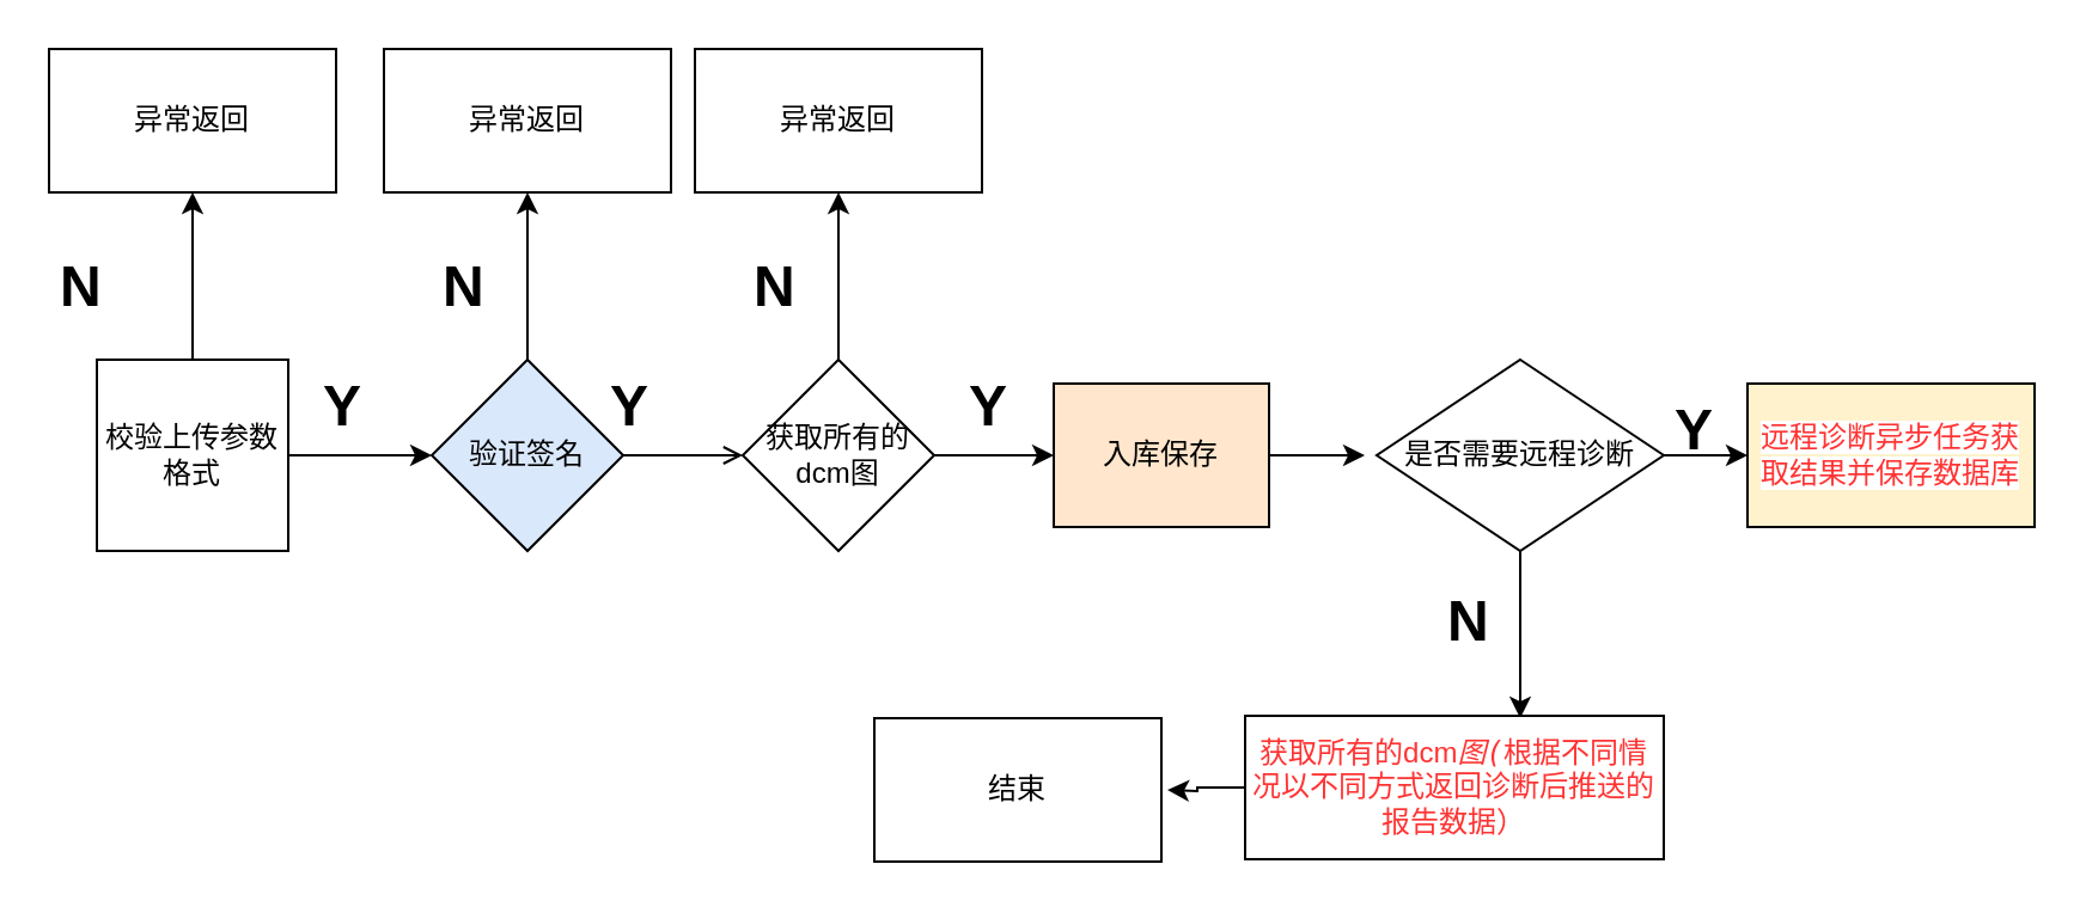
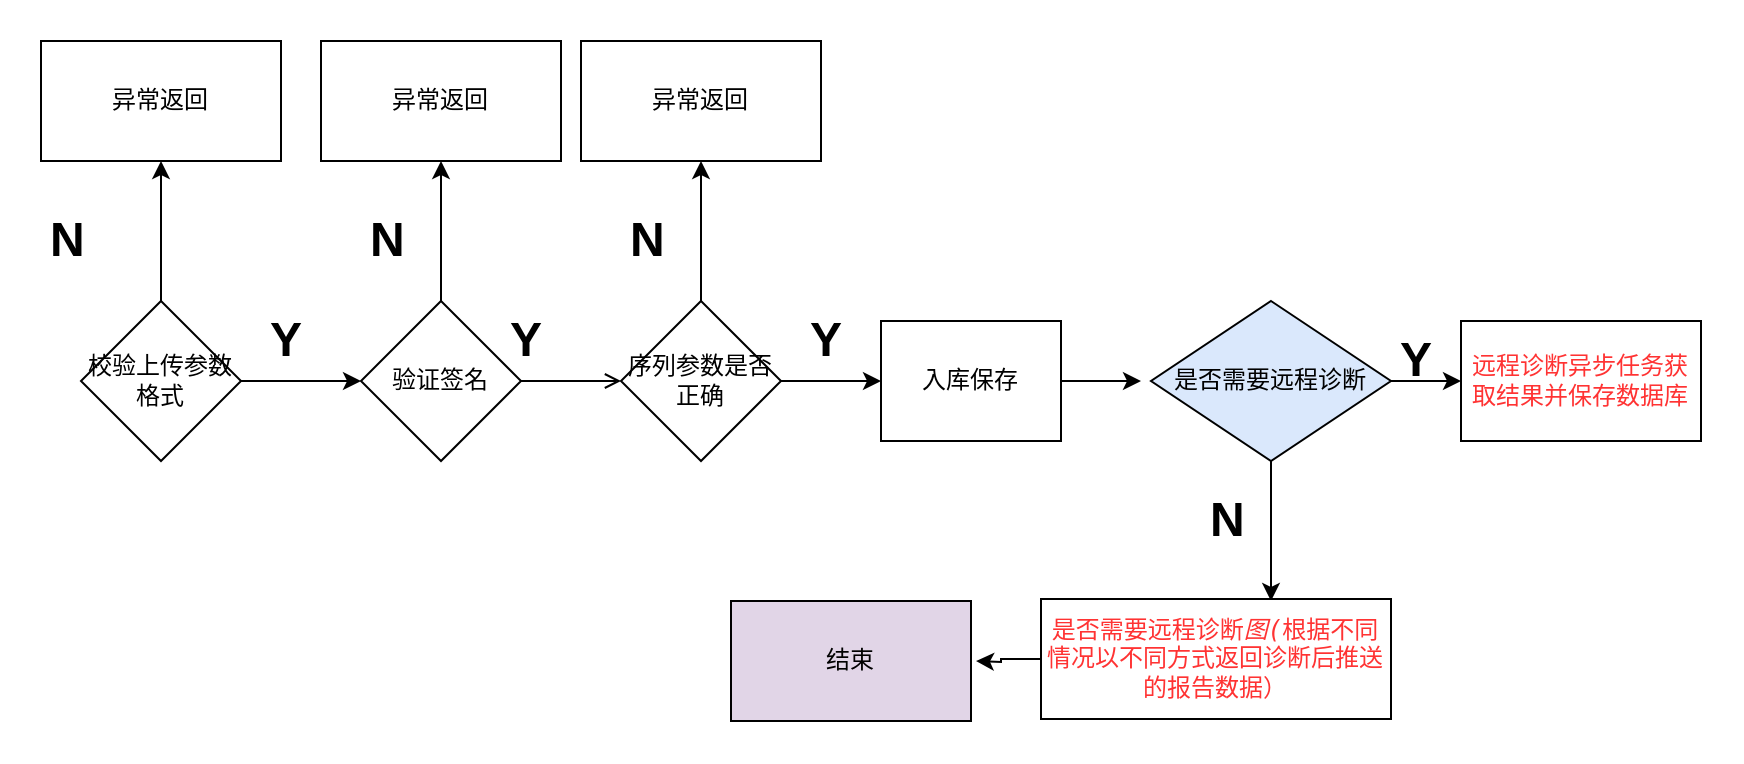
  <mxCell id="0" />
  <mxCell id="1" parent="0" />
  <mxCell id="2" value="" style="edgeStyle=orthogonalEdgeStyle;rounded=0;orthogonalLoop=1;jettySize=auto;html=1;" parent="1" source="4" target="5" edge="1"><mxGeometry relative="1" as="geometry" /></mxCell>
  <mxCell id="3" value="" style="edgeStyle=orthogonalEdgeStyle;rounded=0;orthogonalLoop=1;jettySize=auto;html=1;" parent="1" source="4" edge="1"><mxGeometry relative="1" as="geometry"><mxPoint x="180" y="190" as="targetPoint" /></mxGeometry></mxCell>
- <mxCell id="4" value="校验上传参数格式" style="whiteSpace=wrap;html=1;rounded=0;" parent="1" vertex="1"><mxGeometry x="40" y="150" width="80" height="80" as="geometry" /></mxCell>
+ <mxCell id="4" value="校验上传参数格式" style="rhombus;whiteSpace=wrap;html=1;" parent="1" vertex="1"><mxGeometry x="40" y="150" width="80" height="80" as="geometry" /></mxCell>
  <mxCell id="5" value="异常返回" style="whiteSpace=wrap;html=1;" parent="1" vertex="1"><mxGeometry x="20" y="20" width="120" height="60" as="geometry" /></mxCell>
  <mxCell id="6" style="edgeStyle=orthogonalEdgeStyle;rounded=0;orthogonalLoop=1;jettySize=auto;html=1;exitX=1;exitY=0.5;exitDx=0;exitDy=0;endArrow=open;" parent="1" source="8" target="11" edge="1"><mxGeometry relative="1" as="geometry"><mxPoint x="290" y="190" as="targetPoint" /></mxGeometry></mxCell>
  <mxCell id="7" style="edgeStyle=orthogonalEdgeStyle;rounded=0;orthogonalLoop=1;jettySize=auto;html=1;exitX=0.5;exitY=0;exitDx=0;exitDy=0;" parent="1" source="8" edge="1"><mxGeometry relative="1" as="geometry"><mxPoint x="220" y="80" as="targetPoint" /></mxGeometry></mxCell>
- <mxCell id="8" value="验证签名" style="rhombus;whiteSpace=wrap;html=1;fillColor=#dae8fc;" parent="1" vertex="1"><mxGeometry x="180" y="150" width="80" height="80" as="geometry" /></mxCell>
+ <mxCell id="8" value="验证签名" style="rhombus;whiteSpace=wrap;html=1;" parent="1" vertex="1"><mxGeometry x="180" y="150" width="80" height="80" as="geometry" /></mxCell>
  <mxCell id="9" style="edgeStyle=orthogonalEdgeStyle;rounded=0;orthogonalLoop=1;jettySize=auto;html=1;exitX=0.5;exitY=0;exitDx=0;exitDy=0;entryX=0.5;entryY=1;entryDx=0;entryDy=0;" parent="1" source="11" target="18" edge="1"><mxGeometry relative="1" as="geometry"><mxPoint x="330" y="100" as="targetPoint" /></mxGeometry></mxCell>
  <mxCell id="10" style="edgeStyle=orthogonalEdgeStyle;rounded=0;orthogonalLoop=1;jettySize=auto;html=1;exitX=1;exitY=0.5;exitDx=0;exitDy=0;" parent="1" source="11" edge="1"><mxGeometry relative="1" as="geometry"><mxPoint x="440" y="190" as="targetPoint" /></mxGeometry></mxCell>
- <mxCell id="11" value="获取所有的dcm图" style="rhombus;whiteSpace=wrap;html=1;" parent="1" vertex="1"><mxGeometry x="310" y="150" width="80" height="80" as="geometry" /></mxCell>
+ <mxCell id="11" value="序列参数是否正确" style="rhombus;whiteSpace=wrap;html=1;" parent="1" vertex="1"><mxGeometry x="310" y="150" width="80" height="80" as="geometry" /></mxCell>
  <mxCell id="12" value="&lt;h1&gt;N&lt;/h1&gt;" style="text;html=1;strokeColor=none;fillColor=none;spacing=5;spacingTop=-20;whiteSpace=wrap;overflow=hidden;rounded=0;" parent="1" vertex="1"><mxGeometry x="20" y="100" width="50" height="30" as="geometry" /></mxCell>
  <mxCell id="13" value="&lt;h1&gt;N&lt;/h1&gt;" style="text;html=1;strokeColor=none;fillColor=none;spacing=5;spacingTop=-20;whiteSpace=wrap;overflow=hidden;rounded=0;" parent="1" vertex="1"><mxGeometry x="180" y="100" width="50" height="30" as="geometry" /></mxCell>
  <mxCell id="14" value="&lt;h1&gt;Y&lt;/h1&gt;" style="text;html=1;strokeColor=none;fillColor=none;spacing=5;spacingTop=-20;whiteSpace=wrap;overflow=hidden;rounded=0;" parent="1" vertex="1"><mxGeometry x="130" y="150" width="50" height="30" as="geometry" /></mxCell>
  <mxCell id="15" value="&lt;h1&gt;Y&lt;/h1&gt;" style="text;html=1;strokeColor=none;fillColor=none;spacing=5;spacingTop=-20;whiteSpace=wrap;overflow=hidden;rounded=0;" parent="1" vertex="1"><mxGeometry x="250" y="150" width="50" height="30" as="geometry" /></mxCell>
  <mxCell id="16" value="异常返回" style="whiteSpace=wrap;html=1;" parent="1" vertex="1"><mxGeometry x="160" y="20" width="120" height="60" as="geometry" /></mxCell>
  <mxCell id="17" value="&lt;h1&gt;N&lt;/h1&gt;" style="text;html=1;strokeColor=none;fillColor=none;spacing=5;spacingTop=-20;whiteSpace=wrap;overflow=hidden;rounded=0;" parent="1" vertex="1"><mxGeometry x="310" y="100" width="50" height="30" as="geometry" /></mxCell>
  <mxCell id="18" value="异常返回" style="whiteSpace=wrap;html=1;" parent="1" vertex="1"><mxGeometry x="290" y="20" width="120" height="60" as="geometry" /></mxCell>
  <mxCell id="19" value="&lt;h1&gt;Y&lt;/h1&gt;" style="text;html=1;strokeColor=none;fillColor=none;spacing=5;spacingTop=-20;whiteSpace=wrap;overflow=hidden;rounded=0;" parent="1" vertex="1"><mxGeometry x="400" y="150" width="50" height="30" as="geometry" /></mxCell>
  <mxCell id="20" style="edgeStyle=orthogonalEdgeStyle;rounded=0;orthogonalLoop=1;jettySize=auto;html=1;exitX=1;exitY=0.5;exitDx=0;exitDy=0;" parent="1" source="21" edge="1"><mxGeometry relative="1" as="geometry"><mxPoint x="570" y="190" as="targetPoint" /></mxGeometry></mxCell>
- <mxCell id="21" value="入库保存" style="rounded=0;whiteSpace=wrap;html=1;fillColor=#ffe6cc;" parent="1" vertex="1"><mxGeometry x="440" y="160" width="90" height="60" as="geometry" /></mxCell>
+ <mxCell id="21" value="入库保存" style="rounded=0;whiteSpace=wrap;html=1;" parent="1" vertex="1"><mxGeometry x="440" y="160" width="90" height="60" as="geometry" /></mxCell>
  <mxCell id="22" style="edgeStyle=orthogonalEdgeStyle;rounded=0;orthogonalLoop=1;jettySize=auto;html=1;exitX=0.5;exitY=1;exitDx=0;exitDy=0;" parent="1" source="24" edge="1"><mxGeometry relative="1" as="geometry"><mxPoint x="635" y="300" as="targetPoint" /></mxGeometry></mxCell>
  <mxCell id="23" style="edgeStyle=orthogonalEdgeStyle;rounded=0;orthogonalLoop=1;jettySize=auto;html=1;exitX=1;exitY=0.5;exitDx=0;exitDy=0;" parent="1" source="24" edge="1"><mxGeometry relative="1" as="geometry"><mxPoint x="730" y="190" as="targetPoint" /></mxGeometry></mxCell>
- <mxCell id="24" value="是否需要远程诊断" style="rhombus;whiteSpace=wrap;html=1;" parent="1" vertex="1"><mxGeometry x="575" y="150" width="120" height="80" as="geometry" /></mxCell>
+ <mxCell id="24" value="是否需要远程诊断" style="rhombus;whiteSpace=wrap;html=1;fillColor=#dae8fc;" parent="1" vertex="1"><mxGeometry x="575" y="150" width="120" height="80" as="geometry" /></mxCell>
  <mxCell id="25" style="edgeStyle=orthogonalEdgeStyle;rounded=0;orthogonalLoop=1;jettySize=auto;html=1;exitX=1;exitY=0.5;exitDx=0;exitDy=0;" parent="1" edge="1"><mxGeometry relative="1" as="geometry"><mxPoint x="680" y="50" as="targetPoint" /><mxPoint x="680" y="50" as="sourcePoint" /></mxGeometry></mxCell>
- <mxCell id="26" value="&lt;span style=&quot;background-color: rgb(255, 255, 255);&quot;&gt;&lt;font color=&quot;#ff3333&quot;&gt;远程诊断异步任务获取结果并保存数据库&lt;/font&gt;&lt;/span&gt;" style="whiteSpace=wrap;html=1;fillColor=#fff2cc;" parent="1" vertex="1"><mxGeometry x="730" y="160" width="120" height="60" as="geometry" /></mxCell>
+ <mxCell id="26" value="&lt;span style=&quot;background-color: rgb(255, 255, 255);&quot;&gt;&lt;font color=&quot;#ff3333&quot;&gt;远程诊断异步任务获取结果并保存数据库&lt;/font&gt;&lt;/span&gt;" style="whiteSpace=wrap;html=1;" parent="1" vertex="1"><mxGeometry x="730" y="160" width="120" height="60" as="geometry" /></mxCell>
  <mxCell id="27" value="" style="edgeStyle=orthogonalEdgeStyle;rounded=0;orthogonalLoop=1;jettySize=auto;html=1;" parent="1" source="28" edge="1"><mxGeometry relative="1" as="geometry"><mxPoint x="487.5" y="330" as="targetPoint" /></mxGeometry></mxCell>
- <mxCell id="28" value="&lt;font color=&quot;#ff3333&quot;&gt;获取所有的dcm&lt;font face=&quot;宋体, monospace&quot;&gt;&lt;i&gt;图(&lt;/i&gt;&lt;/font&gt;&lt;/font&gt;&lt;span style=&quot;color: rgb(255, 51, 51); background-color: rgb(255, 255, 255);&quot;&gt;根据不同情况以不同方式返回诊断后推送的报告数据）&lt;/span&gt;&lt;span style=&quot;background-color: rgb(255, 255, 255);&quot;&gt;&lt;font color=&quot;#ff3333&quot;&gt;&lt;span style=&quot;font-family: 宋体, monospace; font-size: 9pt; font-style: italic;&quot;&gt;&lt;br&gt;&lt;/span&gt;&lt;/font&gt;&lt;/span&gt;" style="rounded=0;whiteSpace=wrap;html=1;" parent="1" vertex="1"><mxGeometry x="520" y="299" width="175" height="60" as="geometry" /></mxCell>
+ <mxCell id="28" value="&lt;font color=&quot;#ff3333&quot;&gt;是否需要远程诊断&lt;font face=&quot;宋体, monospace&quot;&gt;&lt;i&gt;图(&lt;/i&gt;&lt;/font&gt;&lt;/font&gt;&lt;span style=&quot;color: rgb(255, 51, 51); background-color: rgb(255, 255, 255);&quot;&gt;根据不同情况以不同方式返回诊断后推送的报告数据）&lt;/span&gt;&lt;span style=&quot;background-color: rgb(255, 255, 255);&quot;&gt;&lt;font color=&quot;#ff3333&quot;&gt;&lt;span style=&quot;font-family: 宋体, monospace; font-size: 9pt; font-style: italic;&quot;&gt;&lt;br&gt;&lt;/span&gt;&lt;/font&gt;&lt;/span&gt;" style="rounded=0;whiteSpace=wrap;html=1;" parent="1" vertex="1"><mxGeometry x="520" y="299" width="175" height="60" as="geometry" /></mxCell>
  <mxCell id="29" value="&lt;h1&gt;Y&lt;/h1&gt;" style="text;html=1;strokeColor=none;fillColor=none;spacing=5;spacingTop=-20;whiteSpace=wrap;overflow=hidden;rounded=0;" parent="1" vertex="1"><mxGeometry x="695" y="160" width="50" height="30" as="geometry" /></mxCell>
  <mxCell id="30" value="&lt;h1&gt;N&lt;/h1&gt;" style="text;html=1;strokeColor=none;fillColor=none;spacing=5;spacingTop=-20;whiteSpace=wrap;overflow=hidden;rounded=0;" parent="1" vertex="1"><mxGeometry x="600" y="240" width="50" height="30" as="geometry" /></mxCell>
  <mxCell id="31" style="edgeStyle=orthogonalEdgeStyle;rounded=0;orthogonalLoop=1;jettySize=auto;html=1;exitX=0.5;exitY=1;exitDx=0;exitDy=0;" parent="1" source="30" target="30" edge="1"><mxGeometry relative="1" as="geometry" /></mxCell>
- <mxCell id="32" value="结束" style="whiteSpace=wrap;html=1;rounded=0;" parent="1" vertex="1"><mxGeometry x="365" y="300" width="120" height="60" as="geometry" /></mxCell>
+ <mxCell id="32" value="结束" style="whiteSpace=wrap;html=1;rounded=0;fillColor=#e1d5e7;" parent="1" vertex="1"><mxGeometry x="365" y="300" width="120" height="60" as="geometry" /></mxCell>
